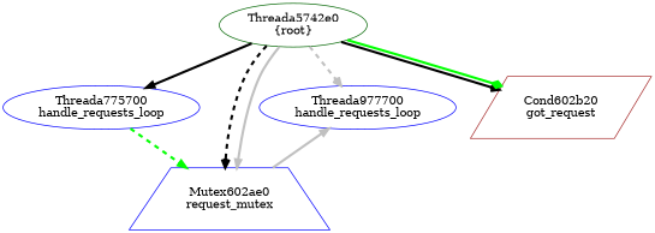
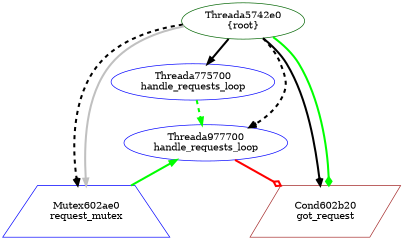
  digraph {
    node [color=blue]
    edge [penwidth=3 style=solid]
    n1 [label="Threada775700\nhandle_requests_loop"]
    n2 [label="Mutex602ae0\nrequest_mutex" shape=trapezium]
    n3 [label="Threada977700\nhandle_requests_loop"]
    n4 [color=brown label="Cond602b20\ngot_request" shape=parallelogram]
    n5 [color=darkgreen label="Threada5742e0\n{root}"]
-   n1 -> n2 [color=green style=dashed]
-   n3 -> n2 [color=grey dir=back]
+   n1 -> n3 [color=green style=dashed]
+   n3 -> n2 [color=green dir=back]
+   n3 -> n4 [arrowhead=odiamond color=red]
    n5 -> n1 [arrowhead=normal]
    n5 -> n2 [arrowhead=open style=dashed]
    n5 -> n2 [color=grey]
-   n5 -> n3 [arrowhead=open style=dashed color=grey]
+   n5 -> n3 [arrowhead=open style=dashed]
    n5 -> n4 [arrowhead=open]
    n5 -> n4 [arrowhead=diamond color=green]
  }
